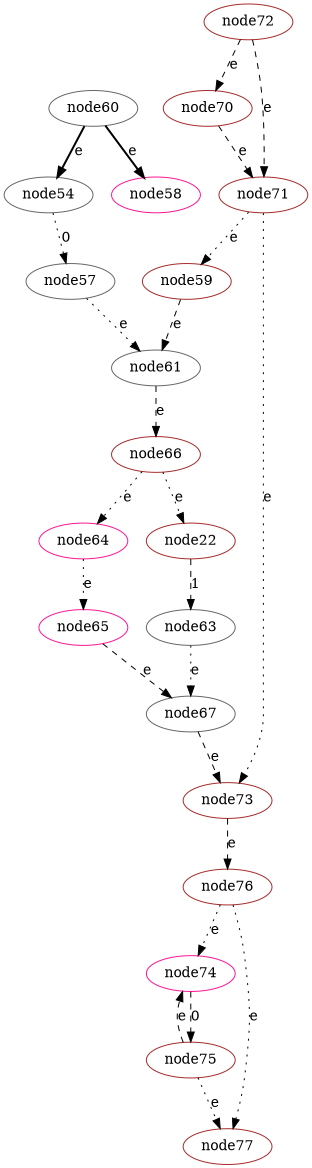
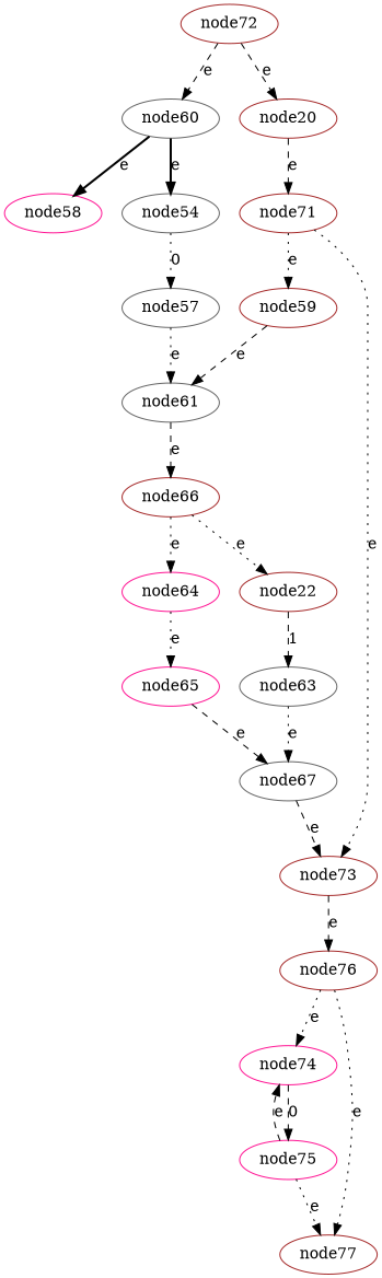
  digraph {
    node [color=brown]
    edge [style=dashed]
    node60 [color=gray40]
    node72
-   node70
+   node70 [label=node20]
    n4 [color=gray40 label=node54]
    node58 [color=deeppink]
    node71
    node57 [color=gray40]
    node61 [color=gray40]
    node66
    n10 [label=node22]
    node64 [color=deeppink]
    node63 [color=gray40]
    node65 [color=deeppink]
    node67 [color=gray40]
    node73
    node76
    node74 [color=deeppink]
    node77
-   node75
+   node75 [color=deeppink]
    node59
    node60 -> n4 [label=e style=bold]
    node60 -> node58 [label=e style=bold]
-   node72 -> node71 [label=e]
+   node72 -> node60 [label=e]
    node72 -> node70 [label=e]
    node70 -> node71 [label=e]
    n4 -> node57 [label=0 style=dotted]
    node71 -> node73 [label=e style=dotted]
    node71 -> node59 [label=e style=dotted]
    node57 -> node61 [label=e style=dotted]
    node61 -> node66 [label=e]
    node66 -> n10 [label=e style=dotted]
    node66 -> node64 [label=e style=dotted]
    n10 -> node63 [label=1]
    node64 -> node65 [label=e style=dotted]
    node63 -> node67 [label=e style=dotted]
    node65 -> node67 [label=e]
    node67 -> node73 [label=e]
    node73 -> node76 [label=e]
    node76 -> node74 [label=e style=dotted]
    node76 -> node77 [label=e style=dotted]
    node74 -> node75 [label=0]
    node75 -> node74 [label=e]
    node75 -> node77 [label=e style=dotted]
    node59 -> node61 [label=e]
  }
